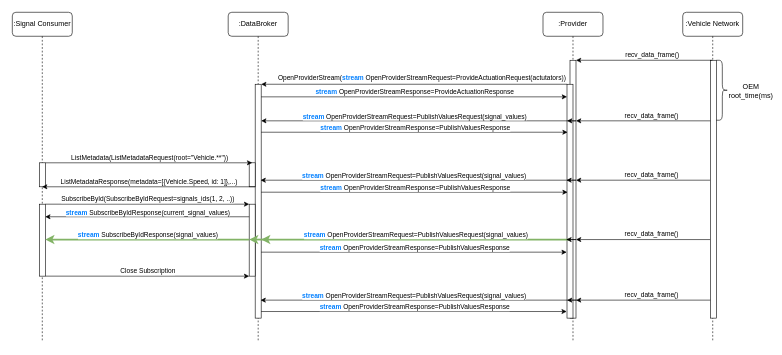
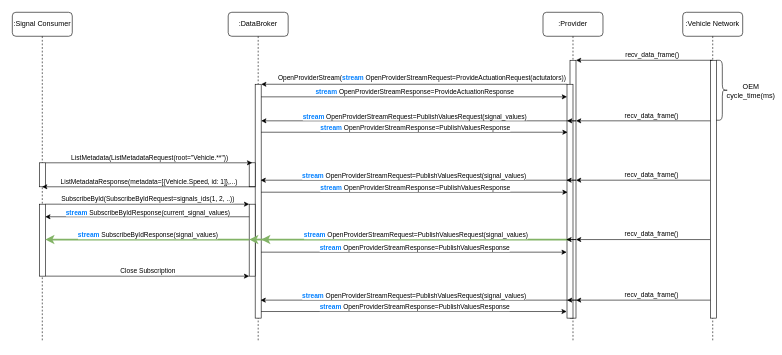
  <mxCell id="0" />
  <mxCell id="1" parent="0" />
  <mxCell id="2" value=":DataBroker" style="shape=umlLifeline;perimeter=lifelinePerimeter;whiteSpace=wrap;html=1;container=1;collapsible=0;recursiveResize=0;outlineConnect=0;rounded=1;" parent="1" vertex="1"><mxGeometry x="380" y="20" width="100" height="550" as="geometry" /></mxCell>
  <mxCell id="3" value="" style="html=1;points=[[0,0,0,0,5],[0,1,0,0,-5],[1,0,0,0,5],[1,1,0,0,-5]];perimeter=orthogonalPerimeter;outlineConnect=0;targetShapes=umlLifeline;portConstraint=eastwest;newEdgeStyle={&quot;curved&quot;:0,&quot;rounded&quot;:0};" parent="2" vertex="1"><mxGeometry x="45" y="120" width="10" height="390" as="geometry" /></mxCell>
  <mxCell id="4" value="" style="html=1;points=[[0,0,0,0,5],[0,1,0,0,-5],[1,0,0,0,5],[1,1,0,0,-5]];perimeter=orthogonalPerimeter;outlineConnect=0;targetShapes=umlLifeline;portConstraint=eastwest;newEdgeStyle={&quot;curved&quot;:0,&quot;rounded&quot;:0};" parent="2" vertex="1"><mxGeometry x="35" y="251" width="10" height="40" as="geometry" /></mxCell>
  <mxCell id="5" value="" style="html=1;points=[[0,0,0,0,5],[0,1,0,0,-5],[1,0,0,0,5],[1,1,0,0,-5]];perimeter=orthogonalPerimeter;outlineConnect=0;targetShapes=umlLifeline;portConstraint=eastwest;newEdgeStyle={&quot;curved&quot;:0,&quot;rounded&quot;:0};" parent="2" vertex="1"><mxGeometry x="35" y="320" width="10" height="120" as="geometry" /></mxCell>
  <mxCell id="6" value=":Signal Consumer" style="shape=umlLifeline;perimeter=lifelinePerimeter;whiteSpace=wrap;html=1;container=1;collapsible=0;recursiveResize=0;outlineConnect=0;rounded=1;" parent="1" vertex="1"><mxGeometry y="20" width="100" height="550" as="geometry" x="20" /></mxCell>
  <mxCell id="7" value="" style="html=1;points=[[0,0,0,0,5],[0,1,0,0,-5],[1,0,0,0,5],[1,1,0,0,-5]];perimeter=orthogonalPerimeter;outlineConnect=0;targetShapes=umlLifeline;portConstraint=eastwest;newEdgeStyle={&quot;curved&quot;:0,&quot;rounded&quot;:0};" parent="6" vertex="1"><mxGeometry x="45" y="251" width="10" height="40" as="geometry" /></mxCell>
  <mxCell id="8" value="" style="html=1;points=[[0,0,0,0,5],[0,1,0,0,-5],[1,0,0,0,5],[1,1,0,0,-5]];perimeter=orthogonalPerimeter;outlineConnect=0;targetShapes=umlLifeline;portConstraint=eastwest;newEdgeStyle={&quot;curved&quot;:0,&quot;rounded&quot;:0};" parent="6" vertex="1"><mxGeometry x="45" y="320" width="10" height="120" as="geometry" /></mxCell>
  <mxCell id="9" value="" style="endArrow=classic;html=1;rounded=0;" parent="6" edge="1"><mxGeometry relative="1" as="geometry"><mxPoint x="55" y="320" as="sourcePoint" /><mxPoint x="395" y="320" as="targetPoint" /></mxGeometry></mxCell>
  <mxCell id="10" value="SubscribeById(SubscribeByIdRequest=signals_ids(1, 2, ..))" style="edgeLabel;resizable=0;html=1;;align=center;verticalAlign=middle;" parent="9" connectable="0" vertex="1"><mxGeometry relative="1" as="geometry"><mxPoint y="-9" as="offset" /></mxGeometry></mxCell>
  <mxCell id="11" value=":Provider" style="shape=umlLifeline;perimeter=lifelinePerimeter;whiteSpace=wrap;html=1;container=1;collapsible=0;recursiveResize=0;outlineConnect=0;rounded=1;" parent="1" vertex="1"><mxGeometry x="905" y="20" width="100" height="550" as="geometry" /></mxCell>
  <mxCell id="12" value="" style="html=1;points=[[0,0,0,0,5],[0,1,0,0,-5],[1,0,0,0,5],[1,1,0,0,-5]];perimeter=orthogonalPerimeter;outlineConnect=0;targetShapes=umlLifeline;portConstraint=eastwest;newEdgeStyle={&quot;curved&quot;:0,&quot;rounded&quot;:0};" parent="11" vertex="1"><mxGeometry x="45" y="80" width="10" height="430" as="geometry" /></mxCell>
  <mxCell id="13" value="" style="html=1;points=[[0,0,0,0,5],[0,1,0,0,-5],[1,0,0,0,5],[1,1,0,0,-5]];perimeter=orthogonalPerimeter;outlineConnect=0;targetShapes=umlLifeline;portConstraint=eastwest;newEdgeStyle={&quot;curved&quot;:0,&quot;rounded&quot;:0};" parent="11" vertex="1"><mxGeometry x="40" y="120" width="10" height="390" as="geometry" /></mxCell>
  <mxCell id="14" value="" style="endArrow=classic;html=1;rounded=0;" parent="11" edge="1"><mxGeometry relative="1" as="geometry"><mxPoint x="279" y="280" as="sourcePoint" /><mxPoint x="55" y="280" as="targetPoint" /></mxGeometry></mxCell>
  <mxCell id="15" value="recv_data_frame()" style="edgeLabel;resizable=0;html=1;;align=center;verticalAlign=middle;" parent="14" connectable="0" vertex="1"><mxGeometry relative="1" as="geometry"><mxPoint x="13" y="-10" as="offset" /></mxGeometry></mxCell>
  <mxCell id="16" value="" style="endArrow=classic;html=1;rounded=0;" parent="11" edge="1"><mxGeometry relative="1" as="geometry"><mxPoint x="279" y="379" as="sourcePoint" /><mxPoint x="55" y="379" as="targetPoint" /></mxGeometry></mxCell>
  <mxCell id="17" value="recv_data_frame()" style="edgeLabel;resizable=0;html=1;;align=center;verticalAlign=middle;" parent="16" connectable="0" vertex="1"><mxGeometry relative="1" as="geometry"><mxPoint x="13" y="-10" as="offset" /></mxGeometry></mxCell>
  <mxCell id="18" value="" style="endArrow=classic;html=1;rounded=0;" parent="11" edge="1"><mxGeometry width="50" height="50" relative="1" as="geometry"><mxPoint x="40.222" y="181" as="sourcePoint" /><mxPoint x="40.0" y="181" as="targetPoint" /><Array as="points"><mxPoint x="55" y="181" /></Array></mxGeometry></mxCell>
  <mxCell id="19" value=":Vehicle Network" style="shape=umlLifeline;perimeter=lifelinePerimeter;whiteSpace=wrap;html=1;container=1;collapsible=0;recursiveResize=0;outlineConnect=0;rounded=1;" parent="1" vertex="1"><mxGeometry x="1138" y="20" width="100" height="550" as="geometry" /></mxCell>
  <mxCell id="20" value="" style="html=1;points=[[0,0,0,0,5],[0,1,0,0,-5],[1,0,0,0,5],[1,1,0,0,-5]];perimeter=orthogonalPerimeter;outlineConnect=0;targetShapes=umlLifeline;portConstraint=eastwest;newEdgeStyle={&quot;curved&quot;:0,&quot;rounded&quot;:0};" parent="19" vertex="1"><mxGeometry x="46" y="80" width="10" height="430" as="geometry" /></mxCell>
  <mxCell id="21" value="" style="shape=curlyBracket;whiteSpace=wrap;html=1;rounded=1;flipH=1;labelPosition=right;verticalLabelPosition=middle;align=left;verticalAlign=middle;" vertex="1" parent="19"><mxGeometry x="56" y="80" width="20" height="100" as="geometry" /></mxCell>
  <mxCell id="22" value="" style="endArrow=classic;html=1;rounded=0;" parent="1" edge="1"><mxGeometry relative="1" as="geometry"><mxPoint x="425" y="311" as="sourcePoint" /><mxPoint x="69.7" y="311" as="targetPoint" /></mxGeometry></mxCell>
  <mxCell id="23" value="ListMetadataResponse(metadata=[{Vehicle.Speed, id: 1]},...)" style="edgeLabel;resizable=0;html=1;;align=center;verticalAlign=middle;" parent="22" connectable="0" vertex="1"><mxGeometry relative="1" as="geometry"><mxPoint y="-9" as="offset" /></mxGeometry></mxCell>
  <mxCell id="24" value="" style="endArrow=classic;html=1;rounded=0;" parent="1" edge="1"><mxGeometry relative="1" as="geometry"><mxPoint x="75" y="271" as="sourcePoint" /><mxPoint x="420" y="271" as="targetPoint" /></mxGeometry></mxCell>
  <mxCell id="25" value="ListMetadata(ListMetadataRequest(root=&quot;Vehicle.**&quot;))" style="edgeLabel;resizable=0;html=1;;align=center;verticalAlign=middle;" parent="24" connectable="0" vertex="1"><mxGeometry relative="1" as="geometry"><mxPoint y="-9" as="offset" /></mxGeometry></mxCell>
  <mxCell id="26" value="" style="endArrow=classic;html=1;rounded=0;" parent="1" edge="1"><mxGeometry relative="1" as="geometry"><mxPoint x="945" y="140" as="sourcePoint" /><mxPoint x="435" y="140" as="targetPoint" /></mxGeometry></mxCell>
  <mxCell id="27" value="OpenProviderStream(&lt;b&gt;&lt;font color=&quot;#007fff&quot;&gt;stream&lt;/font&gt;&lt;/b&gt;&amp;nbsp;OpenProviderStreamRequest=ProvideActuationRequest(actutators))" style="edgeLabel;resizable=0;html=1;;align=center;verticalAlign=middle;" parent="26" connectable="0" vertex="1"><mxGeometry relative="1" as="geometry"><mxPoint x="12" y="-12" as="offset" /></mxGeometry></mxCell>
  <mxCell id="28" value="" style="endArrow=classic;html=1;rounded=0;" parent="1" edge="1"><mxGeometry relative="1" as="geometry"><mxPoint x="435.035" y="161" as="sourcePoint" /><mxPoint x="945" y="161" as="targetPoint" /></mxGeometry></mxCell>
  <mxCell id="29" value="&lt;b&gt;&lt;font color=&quot;#007fff&quot;&gt;stream&lt;/font&gt;&lt;/b&gt;&amp;nbsp;OpenProviderStreamResponse=ProvideActuationResponse" style="edgeLabel;resizable=0;html=1;;align=center;verticalAlign=middle;" parent="28" connectable="0" vertex="1"><mxGeometry relative="1" as="geometry"><mxPoint y="-10" as="offset" /></mxGeometry></mxCell>
  <mxCell id="30" value="" style="endArrow=classic;html=1;rounded=0;" parent="1" edge="1"><mxGeometry relative="1" as="geometry"><mxPoint x="945" y="201" as="sourcePoint" /><mxPoint x="435" y="201" as="targetPoint" /></mxGeometry></mxCell>
  <mxCell id="31" value="&lt;b&gt;&lt;font color=&quot;#007fff&quot;&gt;stream&lt;/font&gt;&lt;/b&gt;&amp;nbsp;OpenProviderStreamRequest=PublishValuesRequest(signal_values)" style="edgeLabel;resizable=0;html=1;;align=center;verticalAlign=middle;" parent="30" connectable="0" vertex="1"><mxGeometry relative="1" as="geometry"><mxPoint y="-8" as="offset" /></mxGeometry></mxCell>
  <mxCell id="32" value="" style="endArrow=classic;html=1;rounded=0;" parent="1" edge="1"><mxGeometry relative="1" as="geometry"><mxPoint x="435" y="220" as="sourcePoint" /><mxPoint x="946" y="220" as="targetPoint" /></mxGeometry></mxCell>
  <mxCell id="33" value="&lt;b&gt;&lt;font color=&quot;#007fff&quot;&gt;stream&lt;/font&gt;&lt;/b&gt;&amp;nbsp;OpenProviderStreamResponse=PublishValuesResponse" style="edgeLabel;resizable=0;html=1;;align=center;verticalAlign=middle;" parent="32" connectable="0" vertex="1"><mxGeometry relative="1" as="geometry"><mxPoint y="-8" as="offset" /></mxGeometry></mxCell>
  <mxCell id="34" value="" style="endArrow=classic;html=1;rounded=0;fillColor=#d5e8d4;gradientColor=#97d077;strokeColor=#82b366;strokeWidth=3;" parent="1" edge="1"><mxGeometry relative="1" as="geometry"><mxPoint x="415" y="399" as="sourcePoint" /><mxPoint x="74.929" y="399" as="targetPoint" /></mxGeometry></mxCell>
  <mxCell id="35" value="&lt;b&gt;&lt;font color=&quot;#007fff&quot;&gt;stream&lt;/font&gt;&lt;/b&gt; SubscribeByIdResponse(signal_values)" style="edgeLabel;resizable=0;html=1;;align=center;verticalAlign=middle;" parent="34" connectable="0" vertex="1"><mxGeometry relative="1" as="geometry"><mxPoint y="-8" as="offset" /></mxGeometry></mxCell>
  <mxCell id="36" value="" style="endArrow=classic;html=1;rounded=0;" parent="1" edge="1"><mxGeometry relative="1" as="geometry"><mxPoint x="75" y="460" as="sourcePoint" /><mxPoint x="415" y="460" as="targetPoint" /></mxGeometry></mxCell>
  <mxCell id="37" value="Close Subscription" style="edgeLabel;resizable=0;html=1;;align=center;verticalAlign=middle;" parent="36" connectable="0" vertex="1"><mxGeometry relative="1" as="geometry"><mxPoint y="-9" as="offset" /></mxGeometry></mxCell>
  <mxCell id="38" value="" style="endArrow=classic;html=1;rounded=0;" parent="1" source="19" edge="1"><mxGeometry relative="1" as="geometry"><mxPoint x="1110" y="100" as="sourcePoint" /><mxPoint x="960" y="100" as="targetPoint" /></mxGeometry></mxCell>
  <mxCell id="39" value="recv_data_frame()" style="edgeLabel;resizable=0;html=1;;align=center;verticalAlign=middle;" parent="38" connectable="0" vertex="1"><mxGeometry relative="1" as="geometry"><mxPoint x="13" y="-10" as="offset" /></mxGeometry></mxCell>
  <mxCell id="40" value="" style="endArrow=classic;html=1;rounded=0;" parent="1" edge="1"><mxGeometry relative="1" as="geometry"><mxPoint x="944" y="300" as="sourcePoint" /><mxPoint x="434" y="300" as="targetPoint" /></mxGeometry></mxCell>
  <mxCell id="41" value="&lt;b&gt;&lt;font color=&quot;#007fff&quot;&gt;stream&lt;/font&gt;&lt;/b&gt;&amp;nbsp;OpenProviderStreamRequest=PublishValuesRequest(signal_values)" style="edgeLabel;resizable=0;html=1;;align=center;verticalAlign=middle;" parent="40" connectable="0" vertex="1"><mxGeometry relative="1" as="geometry"><mxPoint y="-8" as="offset" /></mxGeometry></mxCell>
  <mxCell id="42" value="" style="endArrow=classic;html=1;rounded=0;" parent="1" edge="1"><mxGeometry relative="1" as="geometry"><mxPoint x="435" y="320" as="sourcePoint" /><mxPoint x="946" y="320" as="targetPoint" /></mxGeometry></mxCell>
  <mxCell id="43" value="&lt;b&gt;&lt;font color=&quot;#007fff&quot;&gt;stream&lt;/font&gt;&lt;/b&gt;&amp;nbsp;OpenProviderStreamResponse=PublishValuesResponse" style="edgeLabel;resizable=0;html=1;;align=center;verticalAlign=middle;" parent="42" connectable="0" vertex="1"><mxGeometry relative="1" as="geometry"><mxPoint y="-8" as="offset" /></mxGeometry></mxCell>
  <mxCell id="44" value="" style="endArrow=classic;html=1;rounded=0;" parent="1" edge="1"><mxGeometry relative="1" as="geometry"><mxPoint x="435" y="420" as="sourcePoint" /><mxPoint x="944.5" y="420" as="targetPoint" /></mxGeometry></mxCell>
  <mxCell id="45" value="&lt;b&gt;&lt;font color=&quot;#007fff&quot;&gt;stream&lt;/font&gt;&lt;/b&gt;&amp;nbsp;OpenProviderStreamResponse=PublishValuesResponse" style="edgeLabel;resizable=0;html=1;;align=center;verticalAlign=middle;" parent="44" connectable="0" vertex="1"><mxGeometry relative="1" as="geometry"><mxPoint y="-8" as="offset" /></mxGeometry></mxCell>
  <mxCell id="46" value="" style="endArrow=classic;html=1;rounded=0;fontColor=default;labelBackgroundColor=default;fontStyle=0;strokeColor=#82b366;curved=0;fillColor=#d5e8d4;gradientColor=#97d077;strokeWidth=3;" parent="1" edge="1"><mxGeometry relative="1" as="geometry"><mxPoint x="950" y="399" as="sourcePoint" /><mxPoint x="435" y="399" as="targetPoint" /></mxGeometry></mxCell>
  <mxCell id="47" value="&lt;b&gt;&lt;font color=&quot;#007fff&quot;&gt;stream&lt;/font&gt;&lt;/b&gt;&amp;nbsp;OpenProviderStreamRequest=PublishValuesRequest(signal_values)" style="edgeLabel;resizable=0;html=1;;align=center;verticalAlign=middle;" parent="46" connectable="0" vertex="1"><mxGeometry relative="1" as="geometry"><mxPoint y="-8" as="offset" /></mxGeometry></mxCell>
  <mxCell id="48" value="" style="endArrow=classic;html=1;rounded=0;fillColor=#d5e8d4;gradientColor=#97d077;strokeColor=#82b366;strokeWidth=3;" parent="1" edge="1"><mxGeometry width="50" height="50" relative="1" as="geometry"><mxPoint x="440" y="399" as="sourcePoint" /><mxPoint x="415" y="399" as="targetPoint" /></mxGeometry></mxCell>
  <mxCell id="49" value="" style="endArrow=classic;html=1;rounded=0;" parent="1" edge="1"><mxGeometry relative="1" as="geometry"><mxPoint x="945" y="500" as="sourcePoint" /><mxPoint x="434" y="500" as="targetPoint" /></mxGeometry></mxCell>
  <mxCell id="50" value="&lt;b&gt;&lt;font color=&quot;#007fff&quot;&gt;stream&lt;/font&gt;&lt;/b&gt;&amp;nbsp;OpenProviderStreamRequest=PublishValuesRequest(signal_values)" style="edgeLabel;resizable=0;html=1;;align=center;verticalAlign=middle;" parent="49" connectable="0" vertex="1"><mxGeometry relative="1" as="geometry"><mxPoint y="-8" as="offset" /></mxGeometry></mxCell>
  <mxCell id="51" value="" style="endArrow=classic;html=1;rounded=0;" parent="1" edge="1"><mxGeometry relative="1" as="geometry"><mxPoint x="435" y="519" as="sourcePoint" /><mxPoint x="944.5" y="519" as="targetPoint" /></mxGeometry></mxCell>
  <mxCell id="52" value="&lt;b&gt;&lt;font color=&quot;#007fff&quot;&gt;stream&lt;/font&gt;&lt;/b&gt;&amp;nbsp;OpenProviderStreamResponse=PublishValuesResponse" style="edgeLabel;resizable=0;html=1;;align=center;verticalAlign=middle;" parent="51" connectable="0" vertex="1"><mxGeometry relative="1" as="geometry"><mxPoint y="-8" as="offset" /></mxGeometry></mxCell>
  <mxCell id="53" value="" style="endArrow=classic;html=1;rounded=0;" parent="1" edge="1"><mxGeometry relative="1" as="geometry"><mxPoint x="1184" y="201" as="sourcePoint" /><mxPoint x="960" y="201" as="targetPoint" /></mxGeometry></mxCell>
  <mxCell id="54" value="recv_data_frame()" style="edgeLabel;resizable=0;html=1;;align=center;verticalAlign=middle;" parent="53" connectable="0" vertex="1"><mxGeometry relative="1" as="geometry"><mxPoint x="13" y="-10" as="offset" /></mxGeometry></mxCell>
  <mxCell id="55" value="" style="endArrow=classic;html=1;rounded=0;" parent="1" edge="1"><mxGeometry relative="1" as="geometry"><mxPoint x="1184" y="500" as="sourcePoint" /><mxPoint x="960" y="500" as="targetPoint" /></mxGeometry></mxCell>
  <mxCell id="56" value="recv_data_frame()" style="edgeLabel;resizable=0;html=1;;align=center;verticalAlign=middle;" parent="55" connectable="0" vertex="1"><mxGeometry relative="1" as="geometry"><mxPoint x="13" y="-10" as="offset" /></mxGeometry></mxCell>
- <mxCell id="57" value="OEM&lt;br&gt;root_time(ms)" style="text;html=1;align=center;verticalAlign=middle;whiteSpace=wrap;rounded=0;" parent="1" vertex="1"><mxGeometry x="1222" y="136" width="60" height="30" as="geometry" /></mxCell>
+ <mxCell id="57" value="OEM&lt;br&gt;cycle_time(ms)" style="text;html=1;align=center;verticalAlign=middle;whiteSpace=wrap;rounded=0;" parent="1" vertex="1"><mxGeometry x="1222" y="136" width="60" height="30" as="geometry" /></mxCell>
  <mxCell id="58" value="" style="endArrow=classic;html=1;rounded=0;" parent="1" edge="1"><mxGeometry width="50" height="50" relative="1" as="geometry"><mxPoint x="944.222" y="300" as="sourcePoint" /><mxPoint x="944" y="300" as="targetPoint" /><Array as="points"><mxPoint x="960" y="300" /></Array></mxGeometry></mxCell>
  <mxCell id="59" value="" style="endArrow=classic;html=1;rounded=0;" parent="1" edge="1"><mxGeometry width="50" height="50" relative="1" as="geometry"><mxPoint x="944.222" y="399" as="sourcePoint" /><mxPoint x="944" y="399" as="targetPoint" /><Array as="points"><mxPoint x="960" y="399" /></Array></mxGeometry></mxCell>
  <mxCell id="60" value="" style="endArrow=classic;html=1;rounded=0;" parent="1" edge="1"><mxGeometry width="50" height="50" relative="1" as="geometry"><mxPoint x="945.222" y="500" as="sourcePoint" /><mxPoint x="945" y="500" as="targetPoint" /><Array as="points"><mxPoint x="961" y="500" /></Array></mxGeometry></mxCell>
  <mxCell id="61" value="" style="endArrow=classic;html=1;rounded=0;strokeWidth=1;" parent="1" edge="1"><mxGeometry relative="1" as="geometry"><mxPoint x="415" y="361" as="sourcePoint" /><mxPoint x="74.929" y="361" as="targetPoint" /></mxGeometry></mxCell>
  <mxCell id="62" value="&lt;b&gt;&lt;font color=&quot;#007fff&quot;&gt;stream&lt;/font&gt;&lt;/b&gt; SubscribeByIdResponse(current_signal_values)" style="edgeLabel;resizable=0;html=1;;align=center;verticalAlign=middle;" parent="61" connectable="0" vertex="1"><mxGeometry relative="1" as="geometry"><mxPoint y="-8" as="offset" /></mxGeometry></mxCell>
